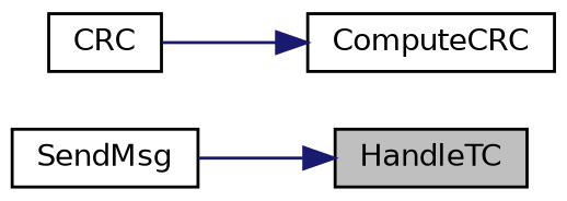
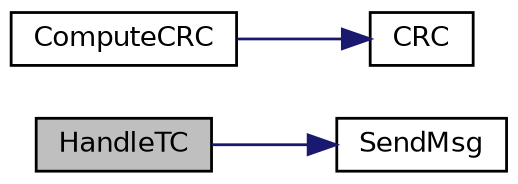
  digraph {
    rankdir=LR
    node [color=black fillcolor=white fontname=Helvetica fontsize=10 shape=record style=filled]
    edge [color=midnightblue fontname=Helvetica fontsize=10 labelfontname=Helvetica labelfontsize=10 style=solid]
    n1 [fillcolor=grey75 fontcolor=black height=0.2 label=HandleTC width=0.4]
    n2 [height=0.2 label=SendMsg width=0.4]
    n3 [height=0.2 label=ComputeCRC width=0.4]
    n4 [height=0.2 label=CRC width=0.4]
-   n2 -> n1
-   n4 -> n3
+   n1 -> n2
+   n3 -> n4
  }
